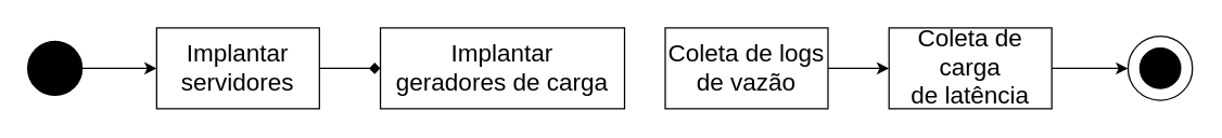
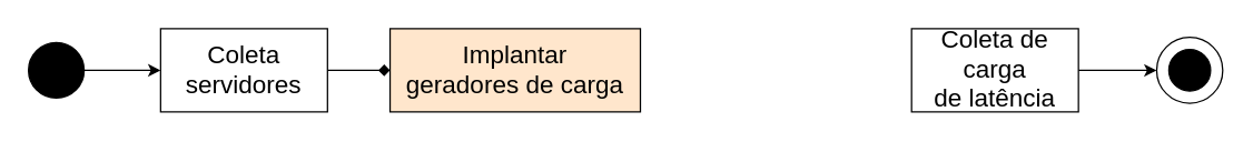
  <mxCell id="0" />
  <mxCell id="1" parent="0" />
  <mxCell id="2" style="edgeStyle=orthogonalEdgeStyle;rounded=0;orthogonalLoop=1;jettySize=auto;html=1;endArrow=diamond;" edge="1" parent="1" source="3" target="4"><mxGeometry relative="1" as="geometry" /></mxCell>
- <mxCell id="3" value="Implantar&lt;br style=&quot;font-size: 18px;&quot;&gt;servidores" style="rounded=0;whiteSpace=wrap;html=1;fontSize=18;flipH=1;" vertex="1" parent="1"><mxGeometry x="115" y="20" width="120" height="60" as="geometry" /></mxCell>
- <mxCell id="4" value="Implantar&lt;br style=&quot;font-size: 18px;&quot;&gt;geradores de carga" style="rounded=0;whiteSpace=wrap;html=1;fontSize=18;flipH=1;" vertex="1" parent="1"><mxGeometry x="280" y="20" width="180" height="60" as="geometry" /></mxCell>
- <mxCell id="5" style="edgeStyle=orthogonalEdgeStyle;rounded=0;orthogonalLoop=1;jettySize=auto;html=1;" edge="1" parent="1" source="6" target="8"><mxGeometry relative="1" as="geometry" /></mxCell>
- <mxCell id="6" value="Coleta de logs&lt;br style=&quot;font-size: 18px;&quot;&gt;de vazão" style="rounded=0;whiteSpace=wrap;html=1;fontSize=18;flipH=1;" vertex="1" parent="1"><mxGeometry x="490" y="20" width="120" height="60" as="geometry" /></mxCell>
+ <mxCell id="3" value="Coleta&lt;br style=&quot;font-size: 18px;&quot;&gt;servidores" style="rounded=0;whiteSpace=wrap;html=1;fontSize=18;flipH=1;" vertex="1" parent="1"><mxGeometry x="115" y="20" width="120" height="60" as="geometry" /></mxCell>
+ <mxCell id="4" value="Implantar&lt;br style=&quot;font-size: 18px;&quot;&gt;geradores de carga" style="rounded=0;whiteSpace=wrap;html=1;fontSize=18;flipH=1;fillColor=#ffe6cc;" vertex="1" parent="1"><mxGeometry x="280" y="20" width="180" height="60" as="geometry" /></mxCell>
  <mxCell id="7" style="edgeStyle=orthogonalEdgeStyle;rounded=0;orthogonalLoop=1;jettySize=auto;html=1;" edge="1" parent="1" source="8" target="13"><mxGeometry relative="1" as="geometry" /></mxCell>
  <mxCell id="8" value="Coleta de carga&lt;br style=&quot;font-size: 18px;&quot;&gt;de latência" style="rounded=0;whiteSpace=wrap;html=1;fontSize=18;flipH=1;" vertex="1" parent="1"><mxGeometry x="655" y="20" width="120" height="60" as="geometry" /></mxCell>
  <mxCell id="9" style="edgeStyle=orthogonalEdgeStyle;rounded=0;orthogonalLoop=1;jettySize=auto;html=1;" edge="1" parent="1" source="10" target="3"><mxGeometry relative="1" as="geometry" /></mxCell>
  <mxCell id="10" value="" style="ellipse;whiteSpace=wrap;html=1;aspect=fixed;fillColor=#000000;flipH=1;" vertex="1" parent="1"><mxGeometry x="20" y="30" width="40" height="40" as="geometry" /></mxCell>
  <mxCell id="11" value="" style="group;flipH=1;" vertex="1" connectable="0" parent="1"><mxGeometry x="831.25" y="26.25" width="47.5" height="47.5" as="geometry" /></mxCell>
  <mxCell id="12" value="" style="ellipse;whiteSpace=wrap;html=1;aspect=fixed;fillColor=#000000;" vertex="1" parent="11"><mxGeometry x="8.75" y="8.75" width="30" height="30" as="geometry" /></mxCell>
  <mxCell id="13" value="" style="ellipse;whiteSpace=wrap;html=1;aspect=fixed;fillColor=none;" vertex="1" parent="11"><mxGeometry width="47.5" height="47.5" as="geometry" /></mxCell>
